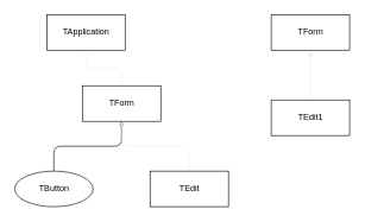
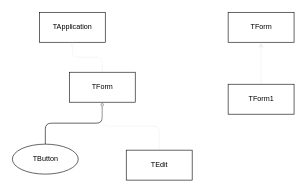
  <mxCell id="0" />
  <mxCell id="1" parent="0" />
  <mxCell id="2" value="TApplication" style="html=1;" vertex="1" parent="1"><mxGeometry x="65" y="20" width="110" height="50" as="geometry" /></mxCell>
  <mxCell id="3" style="edgeStyle=elbowEdgeStyle;elbow=vertical;html=1;strokeColor=#F0F0F0;strokeWidth=1;endArrow=diamondThin;endFill=0;" edge="1" parent="1" source="4" target="2"><mxGeometry relative="1" as="geometry" /></mxCell>
  <mxCell id="4" value="TForm" style="html=1;" vertex="1" parent="1"><mxGeometry x="115" y="120" width="110" height="50" as="geometry" /></mxCell>
  <mxCell id="5" style="edgeStyle=elbowEdgeStyle;elbow=vertical;html=1;endArrow=diamondThin;endFill=0;" edge="1" parent="1" source="6" target="4"><mxGeometry relative="1" as="geometry" /></mxCell>
  <mxCell id="6" value="TButton" style="ellipse;html=1;" vertex="1" parent="1"><mxGeometry x="20" y="240" width="110" height="50" as="geometry" /></mxCell>
  <mxCell id="7" style="edgeStyle=elbowEdgeStyle;html=1;entryX=0.5;entryY=1;entryDx=0;entryDy=0;elbow=vertical;endArrow=diamondThin;endFill=0;strokeWidth=1;strokeColor=#F0F0F0;" edge="1" parent="1" source="8" target="4"><mxGeometry relative="1" as="geometry" /></mxCell>
- <mxCell id="8" value="TEdit" style="html=1;" vertex="1" parent="1"><mxGeometry x="210" y="240" width="110" height="50" as="geometry" /></mxCell>
+ <mxCell id="8" value="TEdit" style="html=1;" vertex="1" parent="1"><mxGeometry x="210" y="250" width="110" height="50" as="geometry" /></mxCell>
  <mxCell id="9" value="TForm" style="html=1;" vertex="1" parent="1"><mxGeometry x="380" y="20" width="110" height="50" as="geometry" /></mxCell>
  <mxCell id="10" style="edgeStyle=elbowEdgeStyle;elbow=vertical;html=1;strokeColor=#F0F0F0;strokeWidth=1;endArrow=block;endFill=1;" edge="1" parent="1" source="11" target="9"><mxGeometry relative="1" as="geometry" /></mxCell>
- <mxCell id="11" value="TEdit1" style="html=1;" vertex="1" parent="1"><mxGeometry x="380" y="140" width="110" height="50" as="geometry" /></mxCell>
+ <mxCell id="11" value="TForm1" style="html=1;" vertex="1" parent="1"><mxGeometry x="380" y="140" width="110" height="50" as="geometry" /></mxCell>
